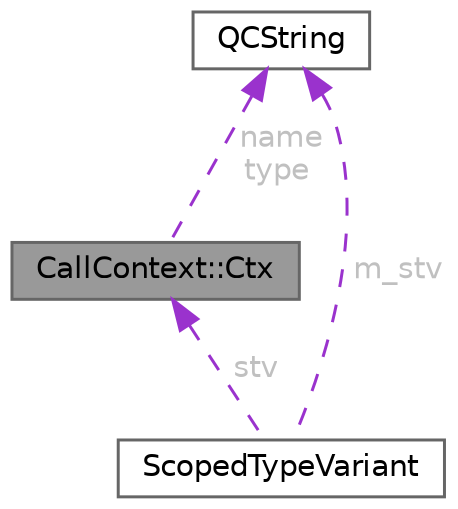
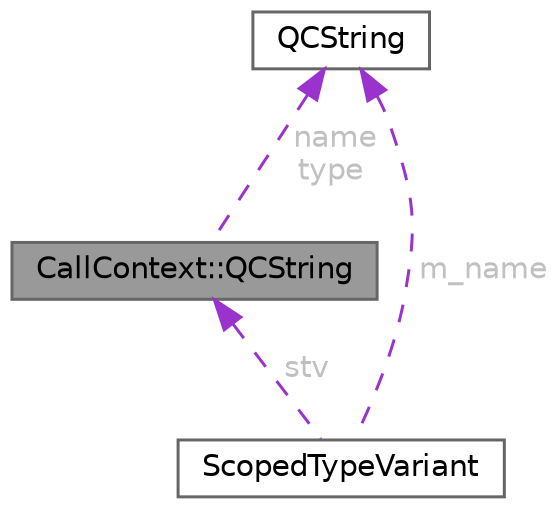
  digraph {
    node [color=gray40 fillcolor=white fontname=Helvetica fontsize=10 shape=box style=filled]
    edge [color=darkorchid3 dir=back fontcolor=grey fontname=Helvetica fontsize=10 labelfontname=Helvetica labelfontsize=10 style=dashed]
-   n1 [fillcolor=grey60 fontcolor=black height=0.2 label="CallContext::Ctx" width=0.4]
+   n1 [fillcolor=grey60 fontcolor=black height=0.2 label="CallContext::QCString" width=0.4]
    n2 [height=0.2 label=ScopedTypeVariant width=0.4]
    n3 [height=0.2 label=QCString width=0.4]
    n1 -> n2 [label=" stv"]
    n3 -> n1 [label=" name\ntype"]
-   n3 -> n2 [label=" m_stv"]
+   n3 -> n2 [label=" m_name"]
  }
